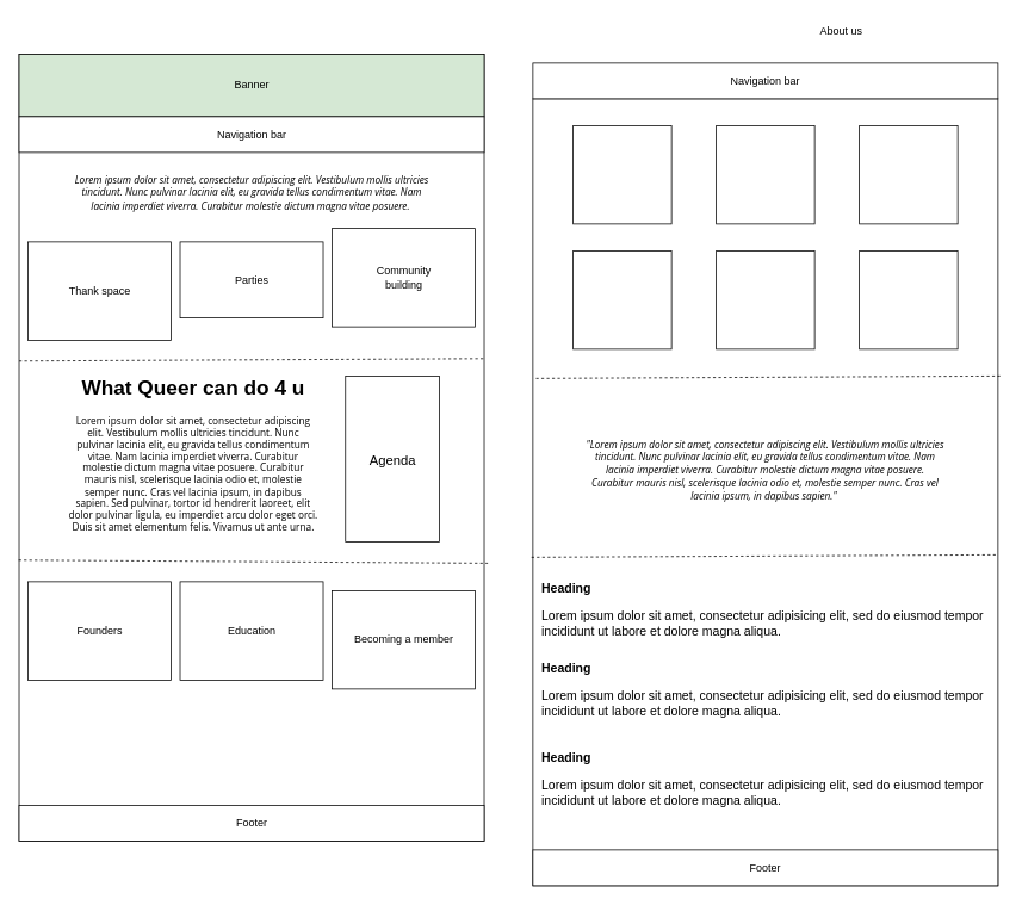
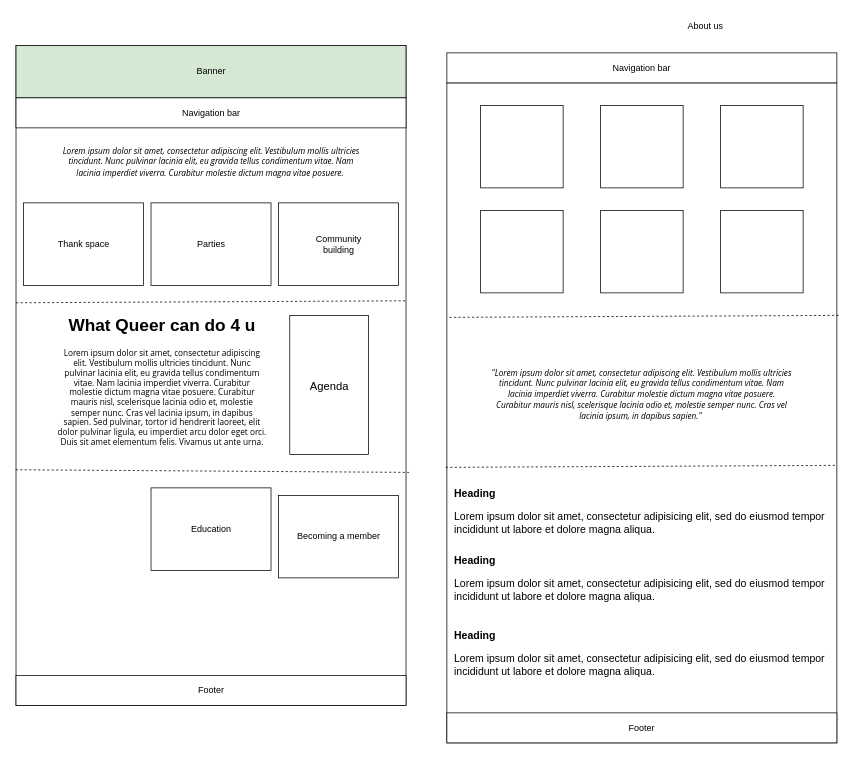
  <mxCell id="0" />
  <mxCell id="1" parent="0" />
  <mxCell id="2" value="" style="rounded=0;whiteSpace=wrap;html=1;" vertex="1" parent="1"><mxGeometry x="20.52" y="60" width="520" height="880" as="geometry" /></mxCell>
  <mxCell id="3" value="Banner" style="rounded=0;whiteSpace=wrap;html=1;fillColor=#d5e8d4;" vertex="1" parent="1"><mxGeometry x="20.52" y="60" width="520" height="70" as="geometry" /></mxCell>
  <mxCell id="4" value="Navigation bar" style="rounded=0;whiteSpace=wrap;html=1;" vertex="1" parent="1"><mxGeometry x="20.52" y="130" width="520" height="40" as="geometry" /></mxCell>
  <mxCell id="5" value="Thank space" style="rounded=0;whiteSpace=wrap;html=1;" vertex="1" parent="1"><mxGeometry x="30.52" y="270" width="160" height="110" as="geometry" /></mxCell>
- <mxCell id="6" value="Parties" style="rounded=0;whiteSpace=wrap;html=1;" vertex="1" parent="1"><mxGeometry x="200.52" y="270" width="160" height="85" as="geometry" /></mxCell>
- <mxCell id="7" value="Community&lt;br&gt;building" style="rounded=0;whiteSpace=wrap;html=1;" vertex="1" parent="1"><mxGeometry x="370.52" y="255" width="160" height="110" as="geometry" /></mxCell>
+ <mxCell id="6" value="Parties" style="rounded=0;whiteSpace=wrap;html=1;" vertex="1" parent="1"><mxGeometry x="200.52" y="270" width="160" height="110" as="geometry" /></mxCell>
+ <mxCell id="7" value="Community&lt;br&gt;building" style="rounded=0;whiteSpace=wrap;html=1;" vertex="1" parent="1"><mxGeometry x="370.52" y="270" width="160" height="110" as="geometry" /></mxCell>
  <mxCell id="8" value="&lt;h1 style=&quot;text-align: center; font-size: 23px;&quot;&gt;What Queer can do 4 u&lt;/h1&gt;&lt;p style=&quot;text-align: center; margin: 0px 0px 15px; padding: 0px; font-family: &amp;quot;Open Sans&amp;quot;, Arial, sans-serif; font-size: 11px;&quot;&gt;&lt;font style=&quot;font-size: 11px;&quot;&gt;Lorem ipsum dolor sit amet, consectetur adipiscing elit. Vestibulum mollis ultricies tincidunt. Nunc pulvinar lacinia elit, eu gravida tellus condimentum vitae. Nam lacinia imperdiet viverra. Curabitur molestie dictum magna vitae posuere. Curabitur mauris nisl, scelerisque lacinia odio et, molestie semper nunc. Cras vel lacinia ipsum, in dapibus sapien. Sed pulvinar, tortor id hendrerit laoreet, elit dolor pulvinar ligula, eu imperdiet arcu dolor eget orci. Duis sit amet elementum felis. Vivamus ut ante urna. Pellentesque a eleifend sapien, sit amet faucibus orci. Duis auctor nisl non metus feugiat, at tempor odio convallis. In blandit eros vitae lectus dignissim volutpat.&lt;/font&gt;&lt;/p&gt;&lt;p style=&quot;margin: 0px 0px 15px; padding: 0px; font-family: &amp;quot;Open Sans&amp;quot;, Arial, sans-serif; font-size: 11px;&quot;&gt;&lt;br&gt;&lt;/p&gt;" style="text;html=1;strokeColor=none;fillColor=none;spacing=5;spacingTop=-20;whiteSpace=wrap;overflow=hidden;rounded=0;" vertex="1" parent="1"><mxGeometry x="70.52" y="415" width="287" height="180" as="geometry" /></mxCell>
  <mxCell id="9" value="&lt;font style=&quot;font-size: 15px;&quot;&gt;Agenda&lt;/font&gt;" style="rounded=0;whiteSpace=wrap;html=1;fontSize=22;" vertex="1" parent="1"><mxGeometry x="385.52" y="420" width="105" height="185.5" as="geometry" /></mxCell>
  <mxCell id="10" value="Footer" style="rounded=0;whiteSpace=wrap;html=1;" vertex="1" parent="1"><mxGeometry x="20.52" y="900" width="520" height="40" as="geometry" /></mxCell>
- <mxCell id="11" value="Founders" style="rounded=0;whiteSpace=wrap;html=1;" vertex="1" parent="1"><mxGeometry x="30.52" y="650" width="160" height="110" as="geometry" /></mxCell>
  <mxCell id="12" value="Education" style="rounded=0;whiteSpace=wrap;html=1;" vertex="1" parent="1"><mxGeometry x="200.52" y="650" width="160" height="110" as="geometry" /></mxCell>
  <mxCell id="13" value="Becoming a member" style="rounded=0;whiteSpace=wrap;html=1;" vertex="1" parent="1"><mxGeometry x="370.52" y="660" width="160" height="110" as="geometry" /></mxCell>
  <mxCell id="14" value="" style="endArrow=none;dashed=1;html=1;rounded=0;fontSize=12;exitX=0;exitY=0.39;exitDx=0;exitDy=0;exitPerimeter=0;entryX=1.003;entryY=0.387;entryDx=0;entryDy=0;entryPerimeter=0;" edge="1" parent="1" source="2" target="2"><mxGeometry width="50" height="50" relative="1" as="geometry"><mxPoint x="570.52" y="430" as="sourcePoint" /><mxPoint x="620.52" y="380" as="targetPoint" /></mxGeometry></mxCell>
  <mxCell id="15" value="" style="endArrow=none;dashed=1;html=1;rounded=0;fontSize=12;exitX=-0.001;exitY=0.643;exitDx=0;exitDy=0;exitPerimeter=0;entryX=1.008;entryY=0.647;entryDx=0;entryDy=0;entryPerimeter=0;" edge="1" parent="1" source="2" target="2"><mxGeometry width="50" height="50" relative="1" as="geometry"><mxPoint x="560.52" y="690" as="sourcePoint" /><mxPoint x="610.52" y="640" as="targetPoint" /></mxGeometry></mxCell>
  <mxCell id="16" value="&lt;p style=&quot;border-color: var(--border-color); caret-color: rgb(0, 0, 0); color: rgb(0, 0, 0); font-style: normal; font-variant-caps: normal; font-weight: 400; letter-spacing: normal; text-indent: 0px; text-transform: none; word-spacing: 0px; -webkit-text-stroke-width: 0px; text-decoration: none; text-align: center; margin: 0px 0px 15px; padding: 0px; font-family: &amp;quot;Open Sans&amp;quot;, Arial, sans-serif; font-size: 11px;&quot;&gt;&lt;/p&gt;" style="rounded=0;whiteSpace=wrap;html=1;" vertex="1" parent="1"><mxGeometry x="595" y="110" width="520" height="880" as="geometry" /></mxCell>
  <mxCell id="17" value="Navigation bar" style="rounded=0;whiteSpace=wrap;html=1;" vertex="1" parent="1"><mxGeometry x="595" y="70" width="520" height="40" as="geometry" /></mxCell>
  <mxCell id="18" value="About us" style="text;html=1;strokeColor=none;fillColor=none;align=center;verticalAlign=middle;whiteSpace=wrap;rounded=0;fontSize=12;" vertex="1" parent="1"><mxGeometry x="910" y="20" width="60" height="30" as="geometry" /></mxCell>
  <mxCell id="19" value="" style="whiteSpace=wrap;html=1;aspect=fixed;fontSize=12;" vertex="1" parent="1"><mxGeometry x="640" y="140" width="110" height="110" as="geometry" /></mxCell>
  <mxCell id="20" value="" style="whiteSpace=wrap;html=1;aspect=fixed;fontSize=12;" vertex="1" parent="1"><mxGeometry x="800" y="140" width="110" height="110" as="geometry" /></mxCell>
  <mxCell id="21" value="" style="whiteSpace=wrap;html=1;aspect=fixed;fontSize=12;" vertex="1" parent="1"><mxGeometry x="960" y="140" width="110" height="110" as="geometry" /></mxCell>
  <mxCell id="22" value="" style="whiteSpace=wrap;html=1;aspect=fixed;fontSize=12;" vertex="1" parent="1"><mxGeometry x="640" y="280" width="110" height="110" as="geometry" /></mxCell>
  <mxCell id="23" value="" style="whiteSpace=wrap;html=1;aspect=fixed;fontSize=12;" vertex="1" parent="1"><mxGeometry x="800" y="280" width="110" height="110" as="geometry" /></mxCell>
  <mxCell id="24" value="" style="whiteSpace=wrap;html=1;aspect=fixed;fontSize=12;" vertex="1" parent="1"><mxGeometry x="960" y="280" width="110" height="110" as="geometry" /></mxCell>
  <mxCell id="25" value="" style="endArrow=none;dashed=1;html=1;rounded=0;fontSize=12;exitX=0;exitY=0.39;exitDx=0;exitDy=0;exitPerimeter=0;entryX=1.003;entryY=0.387;entryDx=0;entryDy=0;entryPerimeter=0;" edge="1" parent="1"><mxGeometry width="50" height="50" relative="1" as="geometry"><mxPoint x="598.44" y="422.64" as="sourcePoint" /><mxPoint x="1120" y="420" as="targetPoint" /></mxGeometry></mxCell>
  <mxCell id="26" value="&lt;i style=&quot;border-color: var(--border-color); font-family: &amp;quot;Open Sans&amp;quot;, Arial, sans-serif; font-size: 11px;&quot;&gt;&quot;Lorem ipsum dolor sit amet, consectetur adipiscing elit. Vestibulum mollis ultricies tincidunt. Nunc pulvinar lacinia elit, eu gravida tellus condimentum vitae. Nam lacinia imperdiet viverra. Curabitur molestie dictum magna vitae posuere. Curabitur mauris nisl, scelerisque lacinia odio et, molestie semper nunc. Cras vel lacinia ipsum, in dapibus sapien.&quot;&amp;nbsp;&lt;/i&gt;" style="text;html=1;strokeColor=none;fillColor=none;align=center;verticalAlign=middle;whiteSpace=wrap;rounded=0;fontSize=12;" vertex="1" parent="1"><mxGeometry x="653" y="510" width="404" height="30" as="geometry" /></mxCell>
  <mxCell id="27" value="" style="endArrow=none;dashed=1;html=1;rounded=0;fontSize=12;exitX=0;exitY=0.39;exitDx=0;exitDy=0;exitPerimeter=0;entryX=1.003;entryY=0.387;entryDx=0;entryDy=0;entryPerimeter=0;" edge="1" parent="1"><mxGeometry width="50" height="50" relative="1" as="geometry"><mxPoint x="593.44" y="622.64" as="sourcePoint" /><mxPoint x="1115" y="620" as="targetPoint" /></mxGeometry></mxCell>
  <mxCell id="28" value="&lt;h1 style=&quot;font-size: 14px;&quot;&gt;&lt;font style=&quot;font-size: 14px;&quot;&gt;Heading&lt;/font&gt;&lt;/h1&gt;&lt;p style=&quot;font-size: 14px;&quot;&gt;&lt;font style=&quot;font-size: 14px;&quot;&gt;Lorem ipsum dolor sit amet, consectetur adipisicing elit, sed do eiusmod tempor incididunt ut labore et dolore magna aliqua.&lt;/font&gt;&lt;/p&gt;" style="text;html=1;strokeColor=none;fillColor=none;spacing=5;spacingTop=-20;whiteSpace=wrap;overflow=hidden;rounded=0;fontSize=12;align=left;" vertex="1" parent="1"><mxGeometry x="600" y="650" width="510" height="80" as="geometry" /></mxCell>
  <mxCell id="29" value="&lt;h1 style=&quot;font-size: 14px;&quot;&gt;&lt;font style=&quot;font-size: 14px;&quot;&gt;Heading&lt;/font&gt;&lt;/h1&gt;&lt;p style=&quot;font-size: 14px;&quot;&gt;&lt;font style=&quot;font-size: 14px;&quot;&gt;Lorem ipsum dolor sit amet, consectetur adipisicing elit, sed do eiusmod tempor incididunt ut labore et dolore magna aliqua.&lt;/font&gt;&lt;/p&gt;" style="text;html=1;strokeColor=none;fillColor=none;spacing=5;spacingTop=-20;whiteSpace=wrap;overflow=hidden;rounded=0;fontSize=12;align=left;" vertex="1" parent="1"><mxGeometry x="600" y="740" width="510" height="80" as="geometry" /></mxCell>
  <mxCell id="30" value="Footer" style="rounded=0;whiteSpace=wrap;html=1;" vertex="1" parent="1"><mxGeometry x="595" y="950" width="520" height="40" as="geometry" /></mxCell>
  <mxCell id="31" value="&lt;h1 style=&quot;font-size: 14px;&quot;&gt;&lt;font style=&quot;font-size: 14px;&quot;&gt;Heading&lt;/font&gt;&lt;/h1&gt;&lt;p style=&quot;font-size: 14px;&quot;&gt;&lt;font style=&quot;font-size: 14px;&quot;&gt;Lorem ipsum dolor sit amet, consectetur adipisicing elit, sed do eiusmod tempor incididunt ut labore et dolore magna aliqua.&lt;/font&gt;&lt;/p&gt;" style="text;html=1;strokeColor=none;fillColor=none;spacing=5;spacingTop=-20;whiteSpace=wrap;overflow=hidden;rounded=0;fontSize=12;align=left;" vertex="1" parent="1"><mxGeometry x="600" y="840" width="510" height="80" as="geometry" /></mxCell>
  <mxCell id="32" value="&lt;i style=&quot;border-color: var(--border-color); font-family: &amp;quot;Open Sans&amp;quot;, Arial, sans-serif; font-size: 11px;&quot;&gt;Lorem ipsum dolor sit amet, consectetur adipiscing elit. Vestibulum mollis ultricies tincidunt. Nunc pulvinar lacinia elit, eu gravida tellus condimentum vitae. Nam lacinia imperdiet viverra. Curabitur molestie dictum magna vitae posuere.&amp;nbsp;&lt;/i&gt;" style="text;html=1;strokeColor=none;fillColor=none;align=center;verticalAlign=middle;whiteSpace=wrap;rounded=0;fontSize=12;" vertex="1" parent="1"><mxGeometry x="78.52" y="200" width="404" height="30" as="geometry" /></mxCell>
